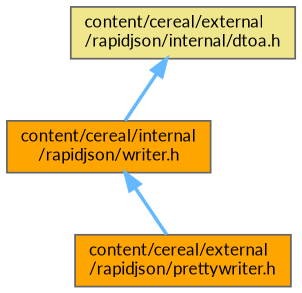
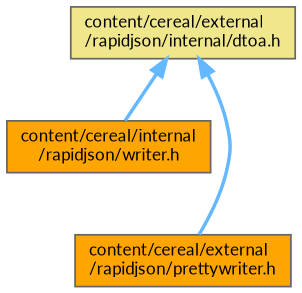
  digraph {
    fontname=Lato
    node [color=grey40 fillcolor=orange fontname=Lato fontsize=10 shape=box style=filled]
    edge [color=steelblue1 dir=back fontname=Lato fontsize=10 labelfontname=Helvetica labelfontsize=10 style=bold]
    n1 [color=gray40 fillcolor=khaki fontcolor=black height=0.2 label="content/cereal/external\l/rapidjson/internal/dtoa.h" width=0.4]
    n2 [height=0.2 label="content/cereal/internal\l/rapidjson/writer.h" width=0.4]
    n3 [height=0.2 label="content/cereal/external\l/rapidjson/prettywriter.h" width=0.4]
    n1 -> n2
-   n2 -> n3
+   n1 -> n3
  }
